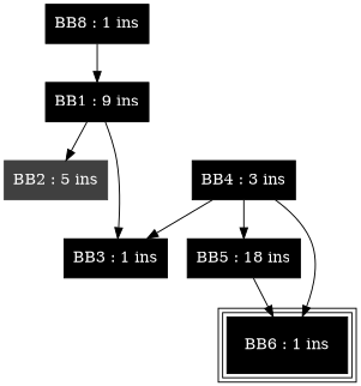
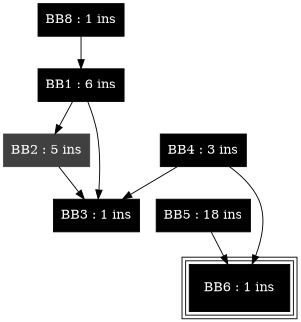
  digraph {
    node [color=gray0 fontcolor=gray100 peripheries=1 shape=box style=filled]
    n1 [label="BB8 : 1 ins"]
-   n2 [label="BB1 : 9 ins"]
+   n2 [label="BB1 : 6 ins"]
    n3 [color=gray25 label="BB2 : 5 ins"]
    n4 [label="BB3 : 1 ins"]
    n5 [label="BB4 : 3 ins"]
    n6 [label="BB5 : 18 ins"]
    n7 [label="BB6 : 1 ins" peripheries=3]
    n1 -> n2
    n2 -> n3
    n2 -> n4
+   n3 -> n4
    n5 -> n4
-   n5 -> n6
    n5 -> n7
    n6 -> n7
  }
